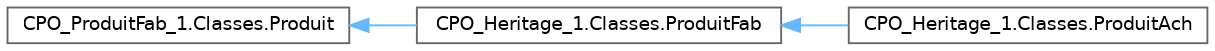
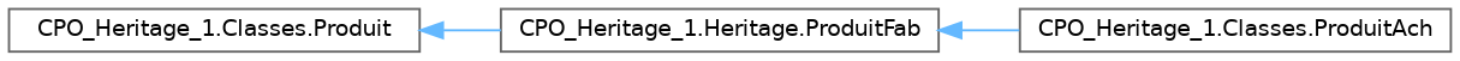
  digraph {
    rankdir=LR
    node [color=grey40 fillcolor=white fontname=Helvetica fontsize=10 shape=box style=filled]
    edge [color=steelblue1 dir=back fontname=Helvetica fontsize=10 labelfontname=Helvetica labelfontsize=10 style=solid]
-   n1 [height=0.2 label="CPO_ProduitFab_1.Classes.Produit" width=0.4]
-   n2 [height=0.2 label="CPO_Heritage_1.Classes.ProduitFab" width=0.4]
+   n1 [height=0.2 label="CPO_Heritage_1.Classes.Produit" width=0.4]
+   n2 [height=0.2 label="CPO_Heritage_1.Heritage.ProduitFab" width=0.4]
    n3 [height=0.2 label="CPO_Heritage_1.Classes.ProduitAch" width=0.4]
    n1 -> n2
    n2 -> n3
  }
